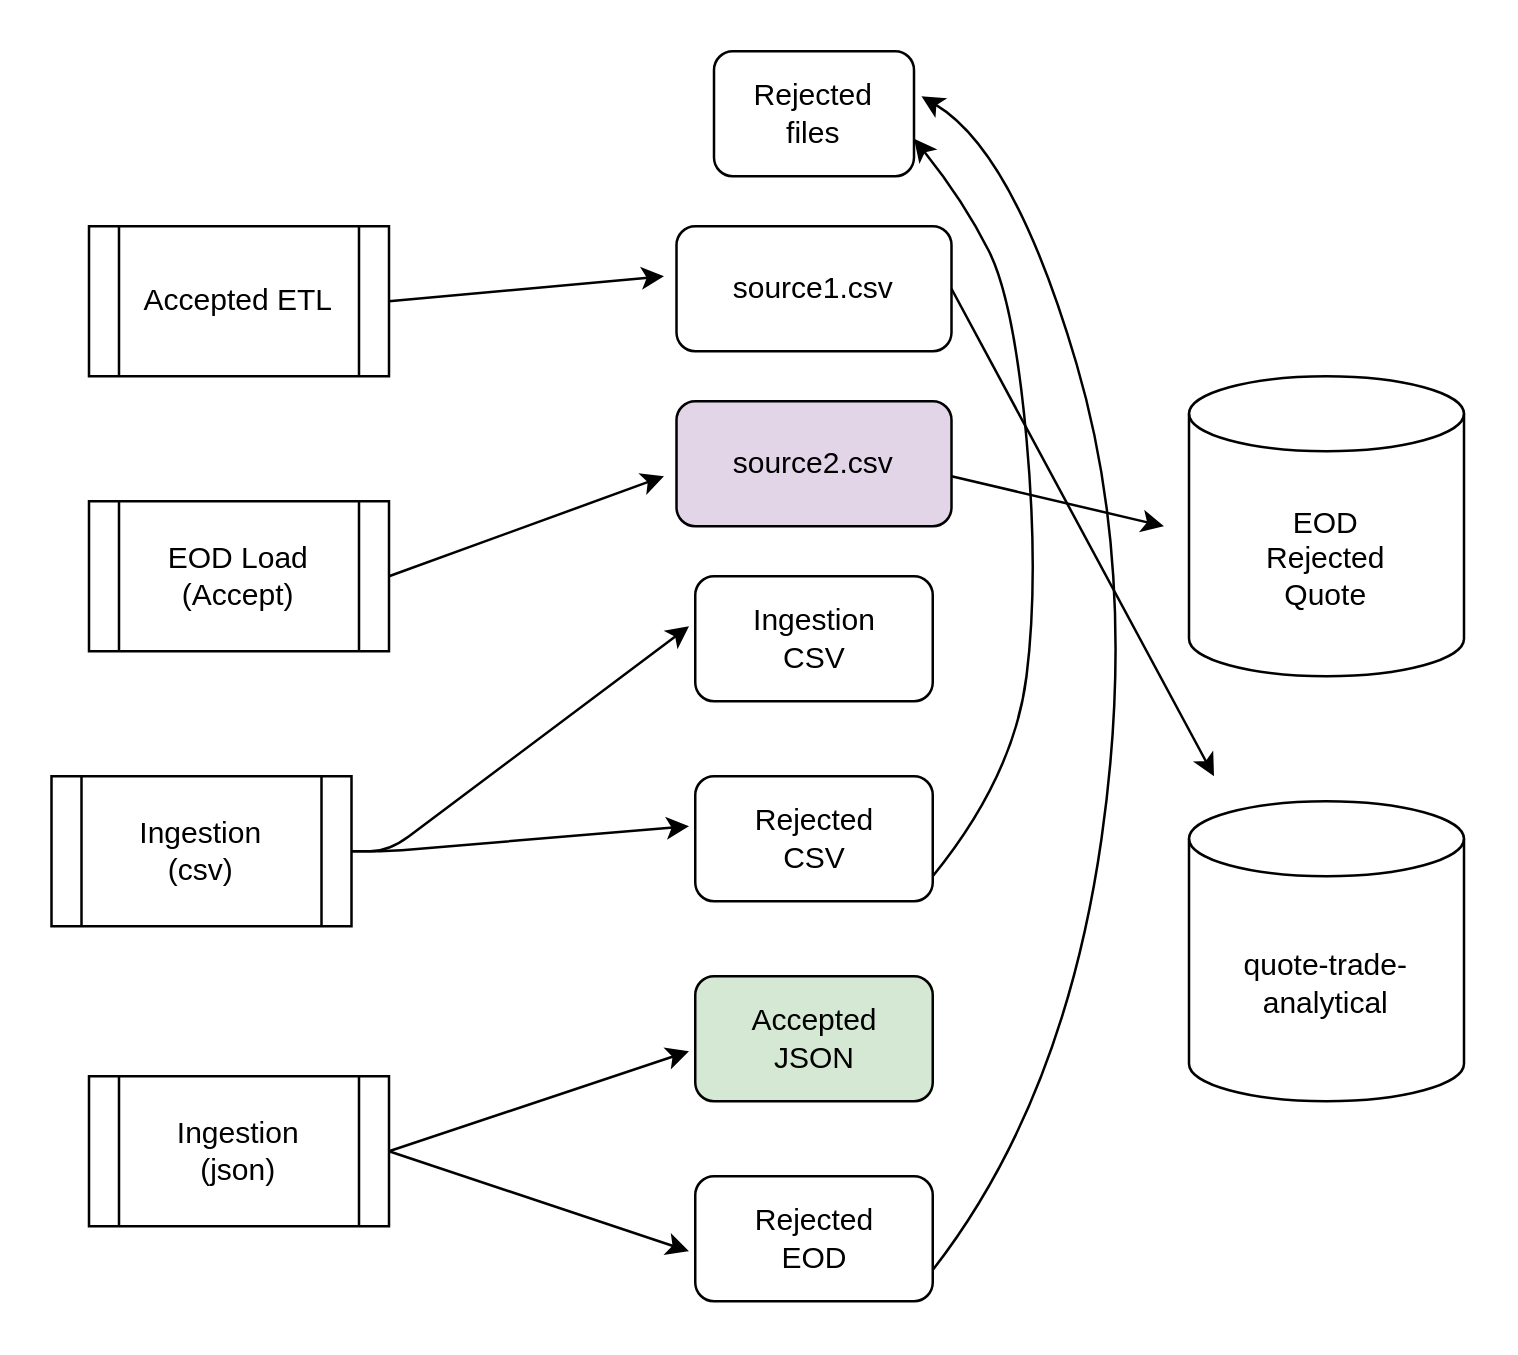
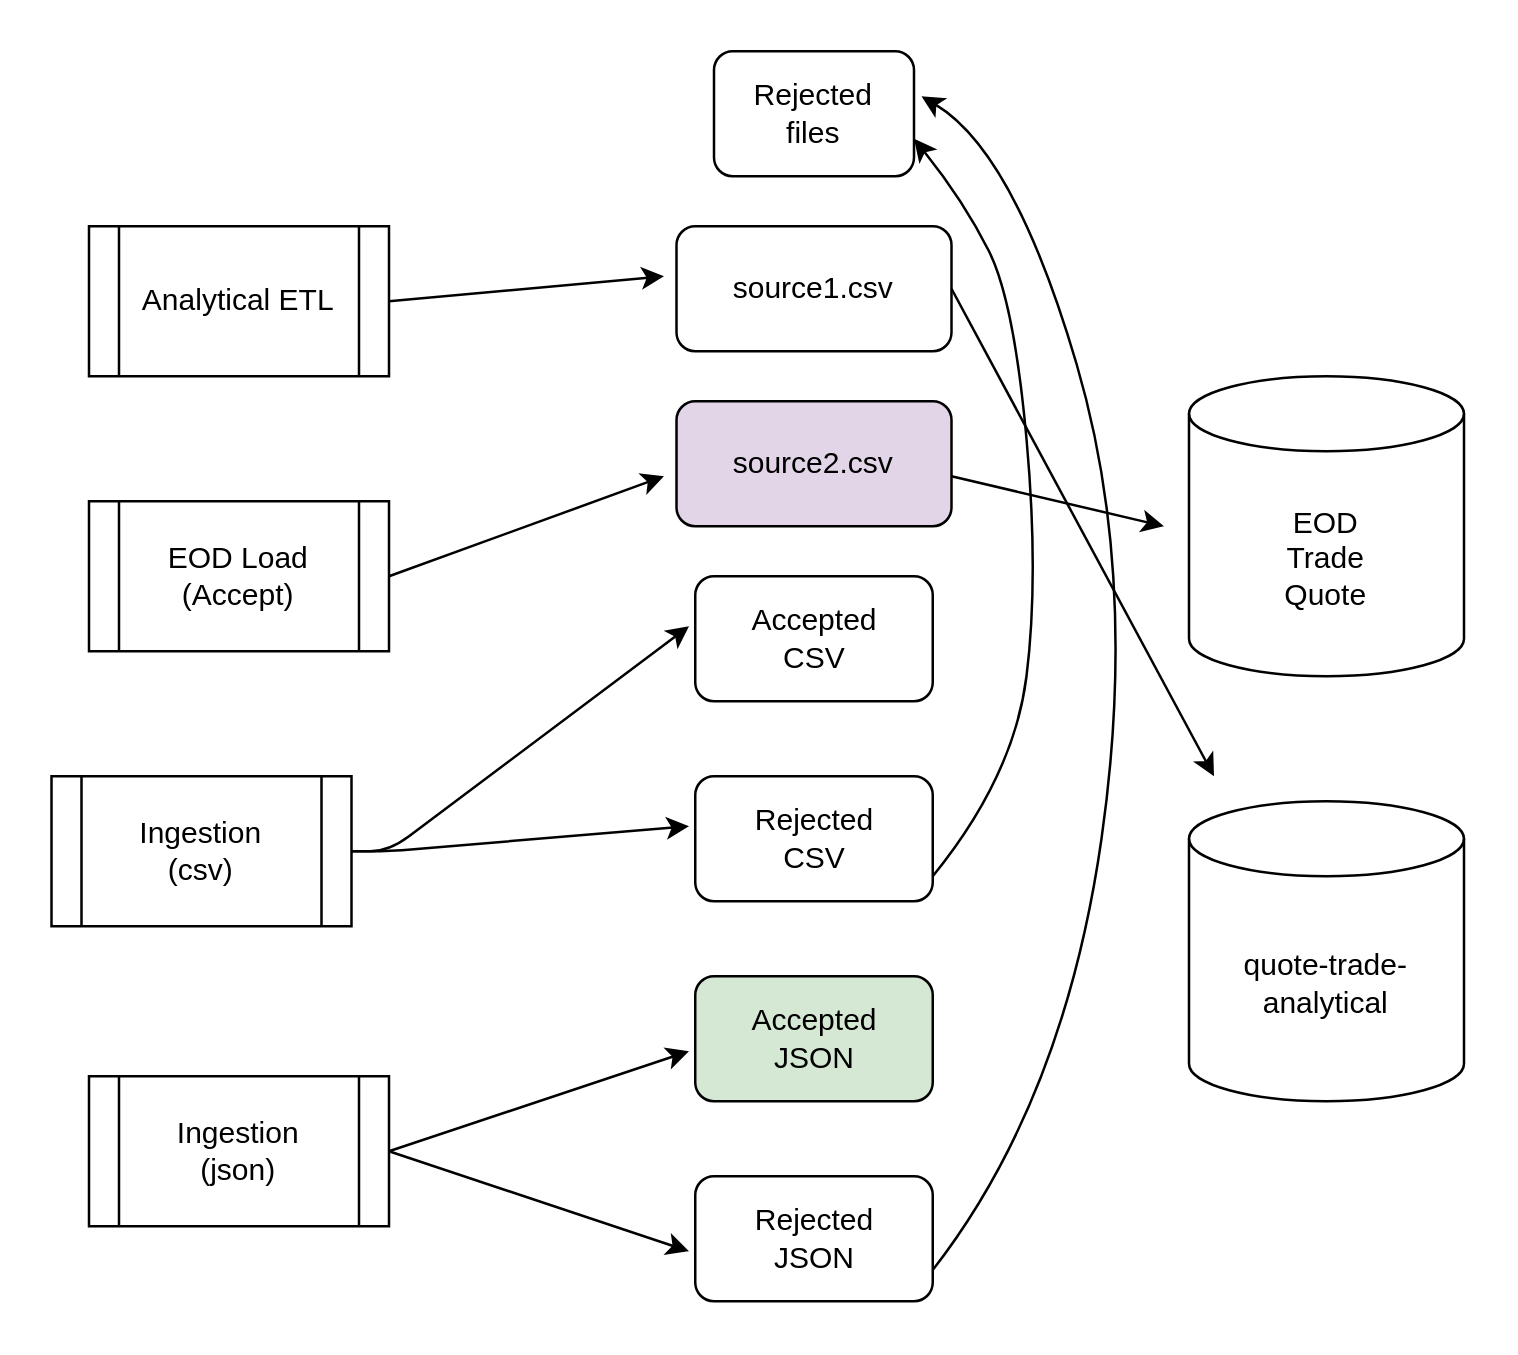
  <mxCell id="0" />
  <mxCell id="1" parent="0" />
- <mxCell id="2" value="Accepted ETL" style="shape=process;whiteSpace=wrap;html=1;backgroundOutline=1;" vertex="1" parent="1"><mxGeometry x="35" y="90" width="120" height="60" as="geometry" /></mxCell>
+ <mxCell id="2" value="Analytical ETL" style="shape=process;whiteSpace=wrap;html=1;backgroundOutline=1;" vertex="1" parent="1"><mxGeometry x="35" y="90" width="120" height="60" as="geometry" /></mxCell>
  <mxCell id="3" value="EOD Load&lt;br&gt;(Accept)" style="shape=process;whiteSpace=wrap;html=1;backgroundOutline=1;" vertex="1" parent="1"><mxGeometry x="35" y="200" width="120" height="60" as="geometry" /></mxCell>
  <mxCell id="4" value="Ingestion&lt;br&gt;(csv)" style="shape=process;whiteSpace=wrap;html=1;backgroundOutline=1;" vertex="1" parent="1"><mxGeometry x="20" y="310" width="120" height="60" as="geometry" /></mxCell>
  <mxCell id="5" value="Ingestion&lt;br&gt;(json)" style="shape=process;whiteSpace=wrap;html=1;backgroundOutline=1;" vertex="1" parent="1"><mxGeometry x="35" y="430" width="120" height="60" as="geometry" /></mxCell>
  <mxCell id="6" value="Rejected&lt;br&gt;files" style="rounded=1;whiteSpace=wrap;html=1;" vertex="1" parent="1"><mxGeometry x="285" y="20" width="80" height="50" as="geometry" /></mxCell>
  <mxCell id="7" value="source1.csv" style="rounded=1;whiteSpace=wrap;html=1;" vertex="1" parent="1"><mxGeometry x="270" y="90" width="110" height="50" as="geometry" /></mxCell>
  <mxCell id="8" value="source2.csv" style="rounded=1;whiteSpace=wrap;html=1;fillColor=#e1d5e7;" vertex="1" parent="1"><mxGeometry x="270" y="160" width="110" height="50" as="geometry" /></mxCell>
- <mxCell id="9" value="Ingestion&lt;br&gt;CSV" style="rounded=1;whiteSpace=wrap;html=1;" vertex="1" parent="1"><mxGeometry x="277.5" y="230" width="95" height="50" as="geometry" /></mxCell>
+ <mxCell id="9" value="Accepted&lt;br&gt;CSV" style="rounded=1;whiteSpace=wrap;html=1;" vertex="1" parent="1"><mxGeometry x="277.5" y="230" width="95" height="50" as="geometry" /></mxCell>
  <mxCell id="10" value="Rejected&lt;br&gt;CSV" style="rounded=1;whiteSpace=wrap;html=1;" vertex="1" parent="1"><mxGeometry x="277.5" y="310" width="95" height="50" as="geometry" /></mxCell>
  <mxCell id="11" value="Accepted&lt;br&gt;JSON" style="rounded=1;whiteSpace=wrap;html=1;fillColor=#d5e8d4;" vertex="1" parent="1"><mxGeometry x="277.5" y="390" width="95" height="50" as="geometry" /></mxCell>
- <mxCell id="12" value="Rejected&lt;br&gt;EOD" style="rounded=1;whiteSpace=wrap;html=1;" vertex="1" parent="1"><mxGeometry x="277.5" y="470" width="95" height="50" as="geometry" /></mxCell>
- <mxCell id="13" value="EOD&lt;br&gt;Rejected&lt;br&gt;Quote" style="shape=cylinder3;whiteSpace=wrap;html=1;boundedLbl=1;backgroundOutline=1;size=15;" vertex="1" parent="1"><mxGeometry x="475" y="150" width="110" height="120" as="geometry" /></mxCell>
+ <mxCell id="12" value="Rejected&lt;br&gt;JSON" style="rounded=1;whiteSpace=wrap;html=1;" vertex="1" parent="1"><mxGeometry x="277.5" y="470" width="95" height="50" as="geometry" /></mxCell>
+ <mxCell id="13" value="EOD&lt;br&gt;Trade&lt;br&gt;Quote" style="shape=cylinder3;whiteSpace=wrap;html=1;boundedLbl=1;backgroundOutline=1;size=15;" vertex="1" parent="1"><mxGeometry x="475" y="150" width="110" height="120" as="geometry" /></mxCell>
  <mxCell id="14" value="quote-trade-analytical" style="shape=cylinder3;whiteSpace=wrap;html=1;boundedLbl=1;backgroundOutline=1;size=15;" vertex="1" parent="1"><mxGeometry x="475" y="320" width="110" height="120" as="geometry" /></mxCell>
  <mxCell id="15" value="" style="endArrow=classic;html=1;exitX=1;exitY=0.5;exitDx=0;exitDy=0;" edge="1" parent="1" source="4"><mxGeometry width="50" height="50" relative="1" as="geometry"><mxPoint x="265" y="320" as="sourcePoint" /><mxPoint x="275" y="250" as="targetPoint" /><Array as="points"><mxPoint x="155" y="340" /></Array></mxGeometry></mxCell>
  <mxCell id="16" value="" style="endArrow=classic;html=1;exitX=1;exitY=0.5;exitDx=0;exitDy=0;" edge="1" parent="1" source="4"><mxGeometry width="50" height="50" relative="1" as="geometry"><mxPoint x="165" y="350" as="sourcePoint" /><mxPoint x="275" y="330" as="targetPoint" /><Array as="points"><mxPoint x="155" y="340" /></Array></mxGeometry></mxCell>
  <mxCell id="17" value="" style="endArrow=classic;html=1;exitX=1;exitY=0.5;exitDx=0;exitDy=0;" edge="1" parent="1"><mxGeometry width="50" height="50" relative="1" as="geometry"><mxPoint x="155" y="460" as="sourcePoint" /><mxPoint x="275" y="420" as="targetPoint" /><Array as="points"><mxPoint x="155" y="460" /></Array></mxGeometry></mxCell>
  <mxCell id="18" value="" style="endArrow=classic;html=1;exitX=1;exitY=0.5;exitDx=0;exitDy=0;" edge="1" parent="1"><mxGeometry width="50" height="50" relative="1" as="geometry"><mxPoint x="155" y="460" as="sourcePoint" /><mxPoint x="275" y="500" as="targetPoint" /><Array as="points"><mxPoint x="155" y="460" /></Array></mxGeometry></mxCell>
  <mxCell id="19" value="" style="curved=1;endArrow=classic;html=1;exitX=1;exitY=0.75;exitDx=0;exitDy=0;" edge="1" parent="1" source="12"><mxGeometry width="50" height="50" relative="1" as="geometry"><mxPoint x="372.5" y="340" as="sourcePoint" /><mxPoint x="368" y="38" as="targetPoint" /><Array as="points"><mxPoint x="425" y="440" /><mxPoint x="455" y="230" /><mxPoint x="405" y="60" /></Array></mxGeometry></mxCell>
  <mxCell id="20" value="" style="curved=1;endArrow=classic;html=1;entryX=1;entryY=0.5;entryDx=0;entryDy=0;" edge="1" parent="1"><mxGeometry width="50" height="50" relative="1" as="geometry"><mxPoint x="372.5" y="350" as="sourcePoint" /><mxPoint x="365" y="55" as="targetPoint" /><Array as="points"><mxPoint x="405" y="310" /><mxPoint x="415" y="230" /><mxPoint x="405" y="120" /><mxPoint x="385" y="80" /></Array></mxGeometry></mxCell>
  <mxCell id="21" value="" style="endArrow=classic;html=1;exitX=1;exitY=0.5;exitDx=0;exitDy=0;" edge="1" parent="1"><mxGeometry width="50" height="50" relative="1" as="geometry"><mxPoint x="155" y="230" as="sourcePoint" /><mxPoint x="265" y="190" as="targetPoint" /><Array as="points"><mxPoint x="155" y="230" /></Array></mxGeometry></mxCell>
  <mxCell id="22" value="" style="endArrow=classic;html=1;exitX=1;exitY=0.5;exitDx=0;exitDy=0;" edge="1" parent="1"><mxGeometry width="50" height="50" relative="1" as="geometry"><mxPoint x="380" y="115" as="sourcePoint" /><mxPoint x="485" y="310" as="targetPoint" /><Array as="points"><mxPoint x="380" y="115" /></Array></mxGeometry></mxCell>
  <mxCell id="23" value="" style="endArrow=classic;html=1;exitX=1;exitY=0.5;exitDx=0;exitDy=0;" edge="1" parent="1"><mxGeometry width="50" height="50" relative="1" as="geometry"><mxPoint x="155" y="120" as="sourcePoint" /><mxPoint x="265" y="110" as="targetPoint" /><Array as="points"><mxPoint x="155" y="120" /></Array></mxGeometry></mxCell>
  <mxCell id="24" value="" style="endArrow=classic;html=1;exitX=1;exitY=0.5;exitDx=0;exitDy=0;" edge="1" parent="1"><mxGeometry width="50" height="50" relative="1" as="geometry"><mxPoint x="380" y="190" as="sourcePoint" /><mxPoint x="465" y="210" as="targetPoint" /><Array as="points"><mxPoint x="380" y="190" /></Array></mxGeometry></mxCell>
